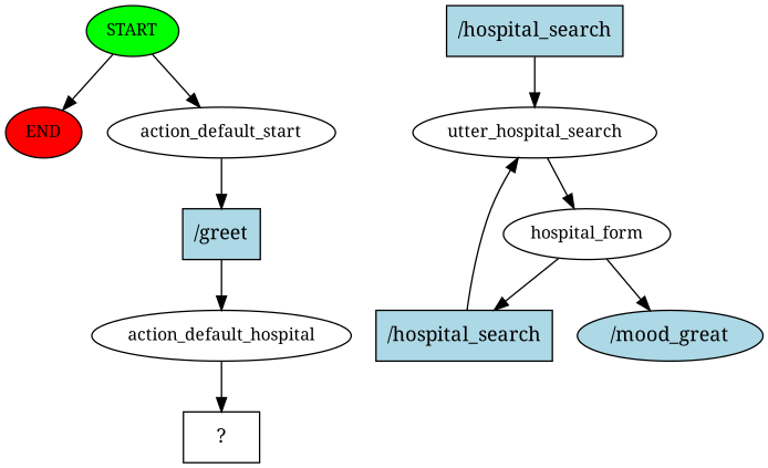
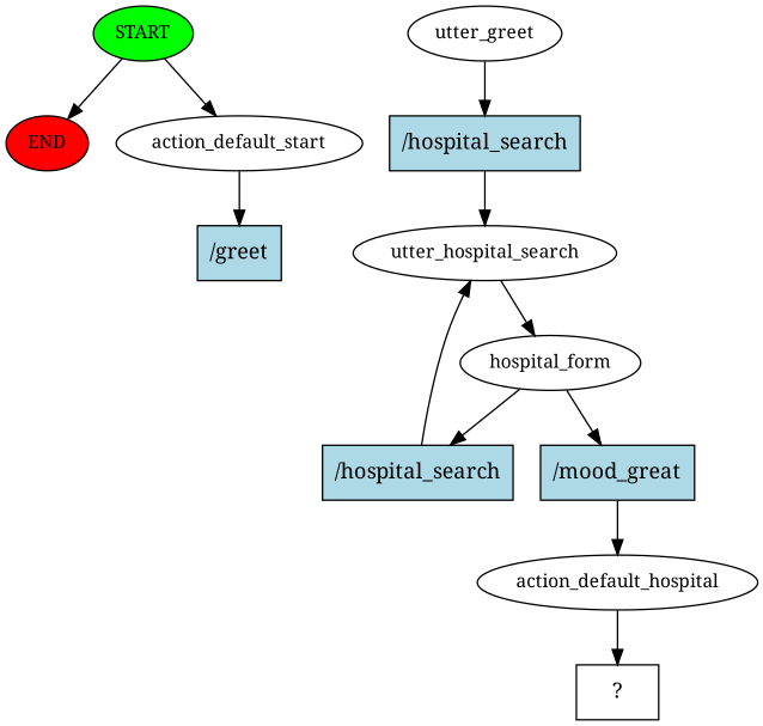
  digraph {
    fontname="Noto Serif"
    node [fontname="Noto Serif" fontsize=12]
    edge [fontname="Noto Serif"]
    n1 [fillcolor=green label=START style=filled]
    n2 [fillcolor=red label=END style=filled]
    n3 [label=action_default_start]
    n4 [fillcolor=lightblue label="/greet" shape=rect style=filled fontsize=""]
+   n5 [label=utter_greet]
    n6 [fillcolor=lightblue label="/hospital_search" shape=rect style=filled fontsize=""]
    n7 [label=utter_hospital_search]
    n8 [label=hospital_form]
    n9 [fillcolor=lightblue label="/hospital_search" shape=rect style=filled fontsize=""]
-   n10 [fillcolor=lightblue label="/mood_great" shape=ellipse style=filled fontsize=""]
+   n10 [fillcolor=lightblue label="/mood_great" shape=rect style=filled fontsize=""]
    n11 [label=action_default_hospital]
    n12 [label="  ?  " shape=rect fontsize=""]
    n1 -> n2
    n1 -> n3
    n3 -> n4
+   n5 -> n6
    n6 -> n7
    n7 -> n8
    n8 -> n9
    n8 -> n10
    n9 -> n7
-   n4 -> n11
+   n10 -> n11
    n11 -> n12
  }
